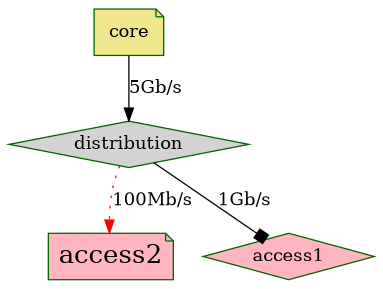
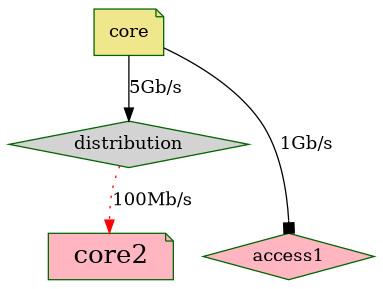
  digraph {
    node [color=darkgreen fillcolor=lightpink shape=note style=filled]
    edge [arrowhead=normal style=solid]
    core [fillcolor=khaki]
    distribution [fillcolor=lightgrey shape=diamond]
    access1 [shape=diamond]
-   access2 [fontsize=20]
+   access2 [fontsize=20 label=core2]
    core -> distribution [label="5Gb/s" weight=10.]
-   distribution -> access1 [arrowhead=box label="1Gb/s"]
+   core -> access1 [arrowhead=box label="1Gb/s"]
    distribution -> access2 [color=red label="100Mb/s" style=dotted]
  }
